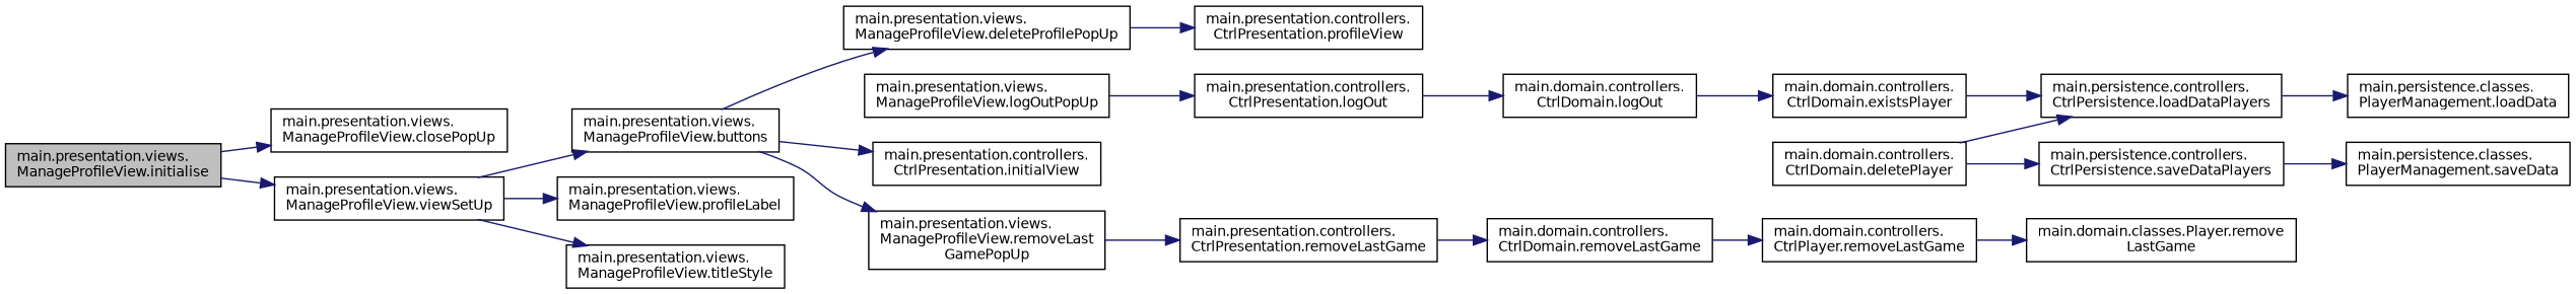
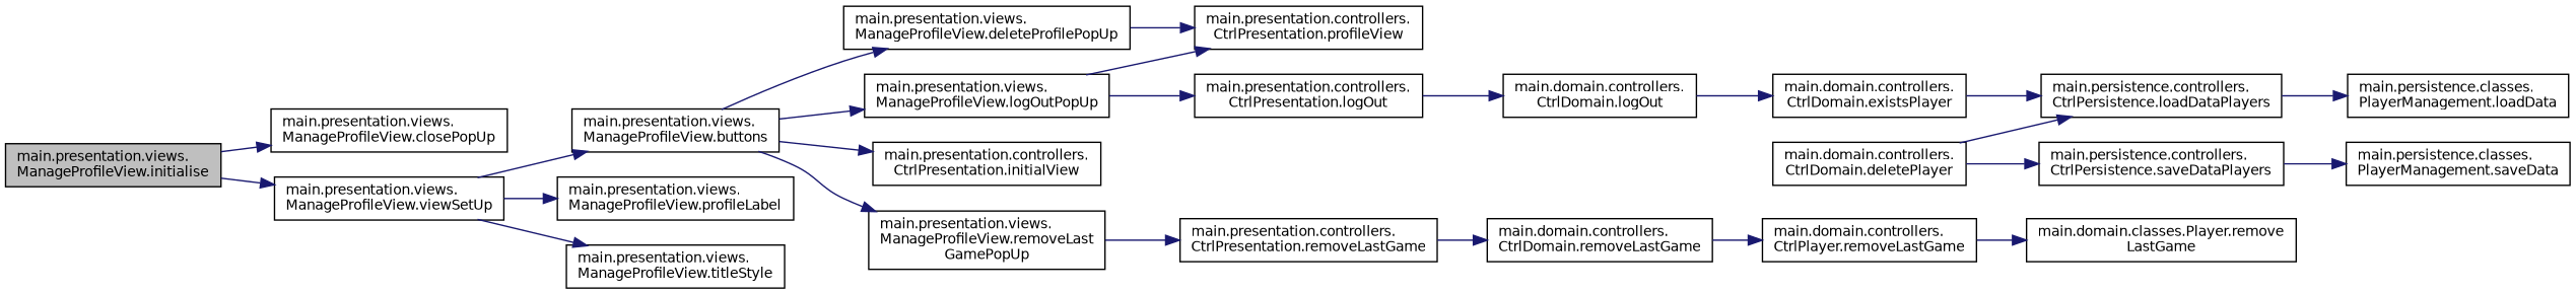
  digraph {
    rankdir=LR
    node [color=black fillcolor=white fontname=Helvetica fontsize=10 shape=record style=filled]
    edge [color=midnightblue fontname=Helvetica fontsize=10 labelfontname=Helvetica labelfontsize=10 style=solid]
    n1 [fillcolor=grey75 fontcolor=black height=0.2 label="main.presentation.views.\lManageProfileView.initialise" width=0.4]
    n2 [height=0.2 label="main.presentation.views.\lManageProfileView.closePopUp" width=0.4]
    n3 [height=0.2 label="main.presentation.views.\lManageProfileView.viewSetUp" width=0.4]
    n4 [height=0.2 label="main.presentation.views.\lManageProfileView.buttons" width=0.4]
    n5 [height=0.2 label="main.presentation.views.\lManageProfileView.profileLabel" width=0.4]
    n6 [height=0.2 label="main.presentation.views.\lManageProfileView.titleStyle" width=0.4]
    n7 [height=0.2 label="main.presentation.views.\lManageProfileView.deleteProfilePopUp" width=0.4]
    n8 [height=0.2 label="main.presentation.controllers.\lCtrlPresentation.initialView" width=0.4]
    n9 [height=0.2 label="main.presentation.views.\lManageProfileView.logOutPopUp" width=0.4]
    n10 [height=0.2 label="main.presentation.views.\lManageProfileView.removeLast\lGamePopUp" width=0.4]
    n11 [height=0.2 label="main.presentation.controllers.\lCtrlPresentation.profileView" width=0.4]
    n12 [height=0.2 label="main.presentation.controllers.\lCtrlPresentation.logOut" width=0.4]
    n13 [height=0.2 label="main.presentation.controllers.\lCtrlPresentation.removeLastGame" width=0.4]
    n14 [height=0.2 label="main.domain.controllers.\lCtrlDomain.deletePlayer" width=0.4]
    n15 [height=0.2 label="main.persistence.controllers.\lCtrlPersistence.loadDataPlayers" width=0.4]
    n16 [height=0.2 label="main.persistence.controllers.\lCtrlPersistence.saveDataPlayers" width=0.4]
    n17 [height=0.2 label="main.persistence.classes.\lPlayerManagement.loadData" width=0.4]
    n18 [height=0.2 label="main.persistence.classes.\lPlayerManagement.saveData" width=0.4]
    n19 [height=0.2 label="main.domain.controllers.\lCtrlDomain.logOut" width=0.4]
    n20 [height=0.2 label="main.domain.controllers.\lCtrlDomain.existsPlayer" width=0.4]
    n21 [height=0.2 label="main.domain.controllers.\lCtrlDomain.removeLastGame" width=0.4]
    n22 [height=0.2 label="main.domain.controllers.\lCtrlPlayer.removeLastGame" width=0.4]
    n23 [height=0.2 label="main.domain.classes.Player.remove\lLastGame" width=0.4]
    n1 -> n2
    n1 -> n3
    n3 -> n4
    n3 -> n5
    n3 -> n6
    n4 -> n7
    n4 -> n8
+   n4 -> n9
    n4 -> n10
    n7 -> n11
+   n9 -> n11
    n9 -> n12
    n10 -> n13
    n12 -> n19
    n13 -> n21
    n14 -> n15
    n14 -> n16
    n15 -> n17
    n16 -> n18
    n19 -> n20
    n20 -> n15
    n21 -> n22
    n22 -> n23
  }
